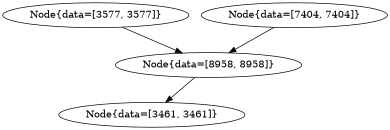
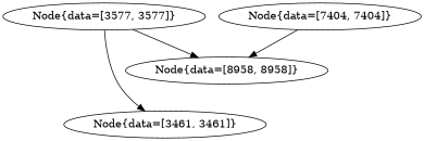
  digraph {
    fontname="DejaVu Serif"
    node [fontname="DejaVu Serif"]
    edge [fontname="DejaVu Serif"]
    n1 [label="Node{data=[3577, 3577]}"]
    n2 [label="Node{data=[3461, 3461]}"]
    n3 [label="Node{data=[8958, 8958]}"]
    n4 [label="Node{data=[7404, 7404]}"]
-   n3 -> n2
+   n1 -> n2
    n1 -> n3
    n4 -> n3
  }
